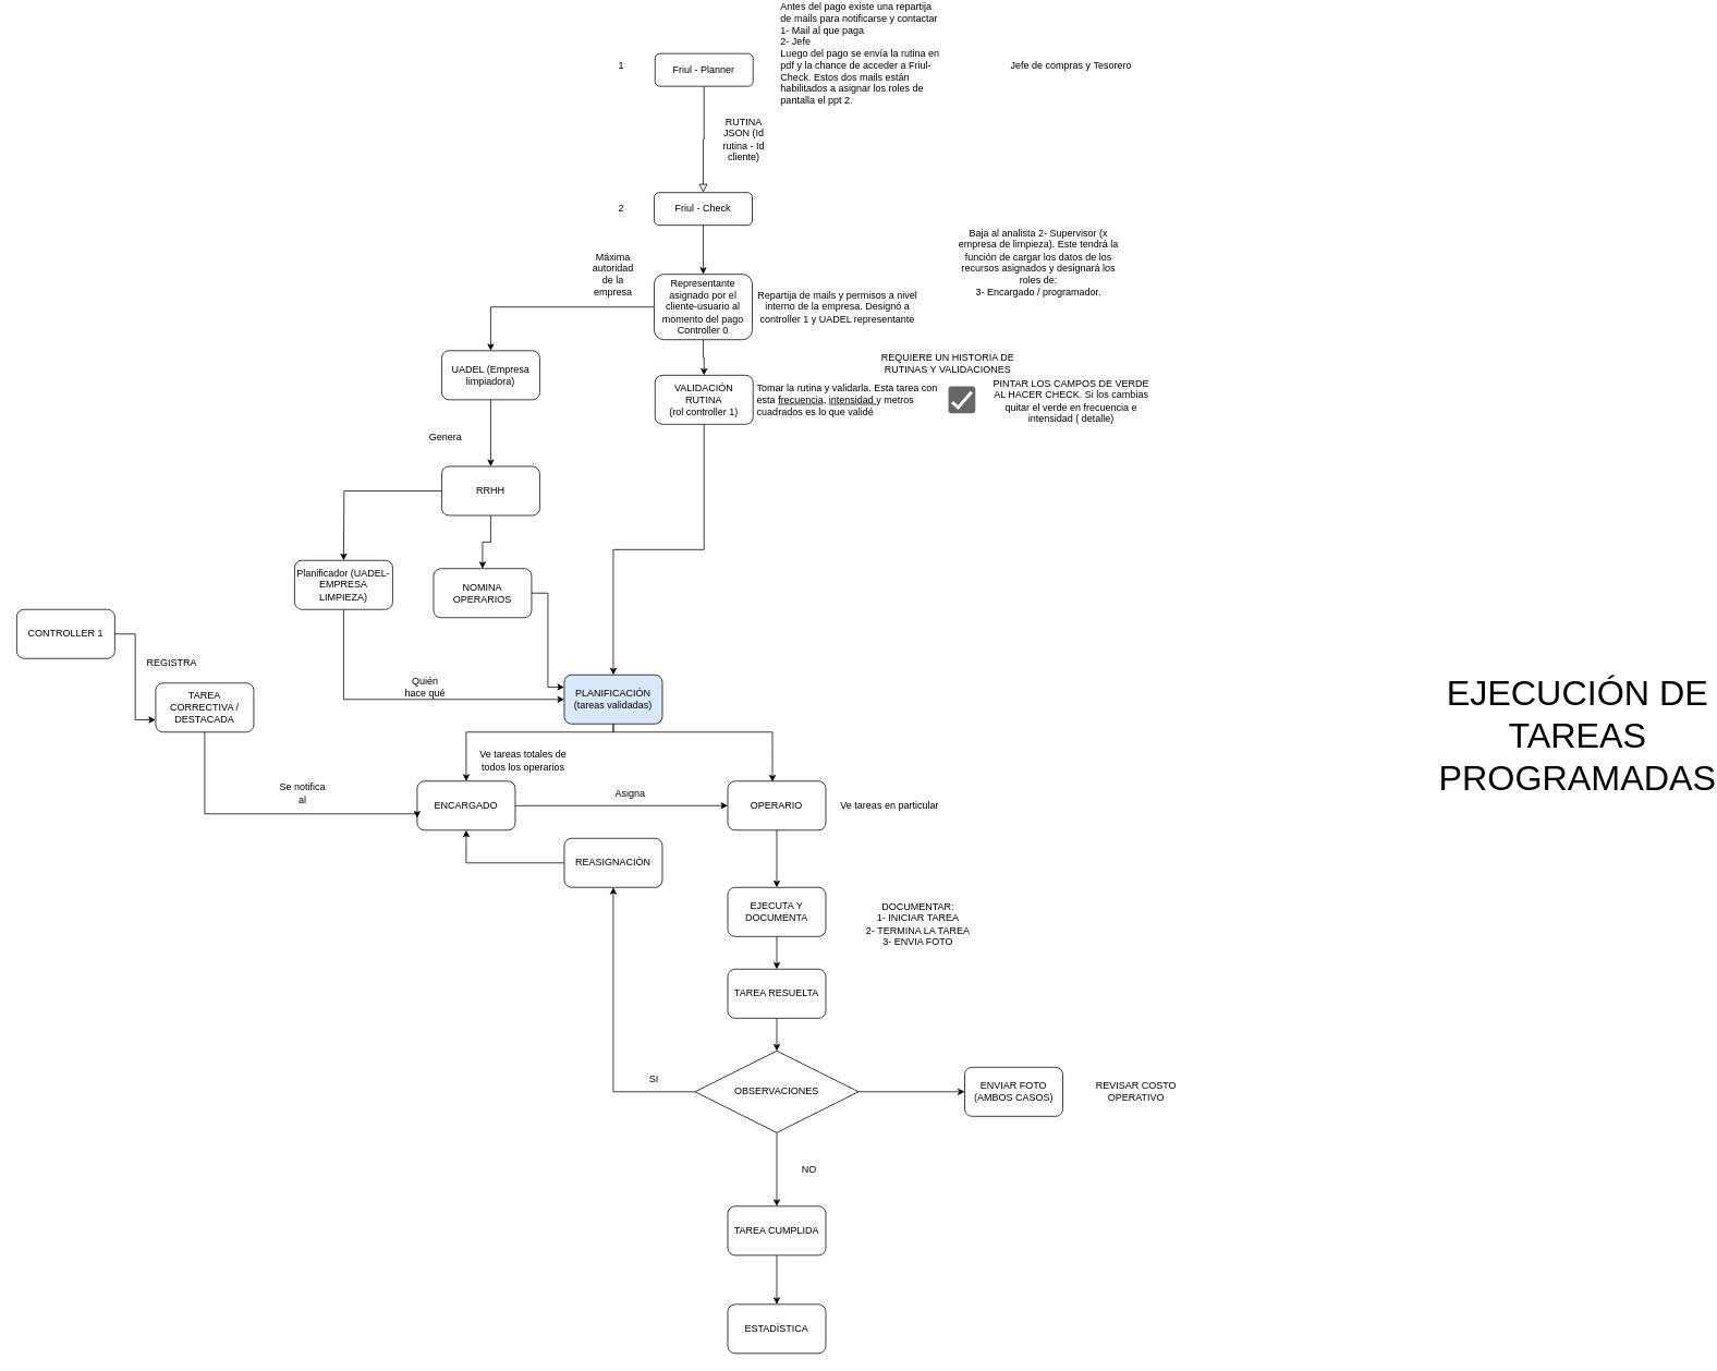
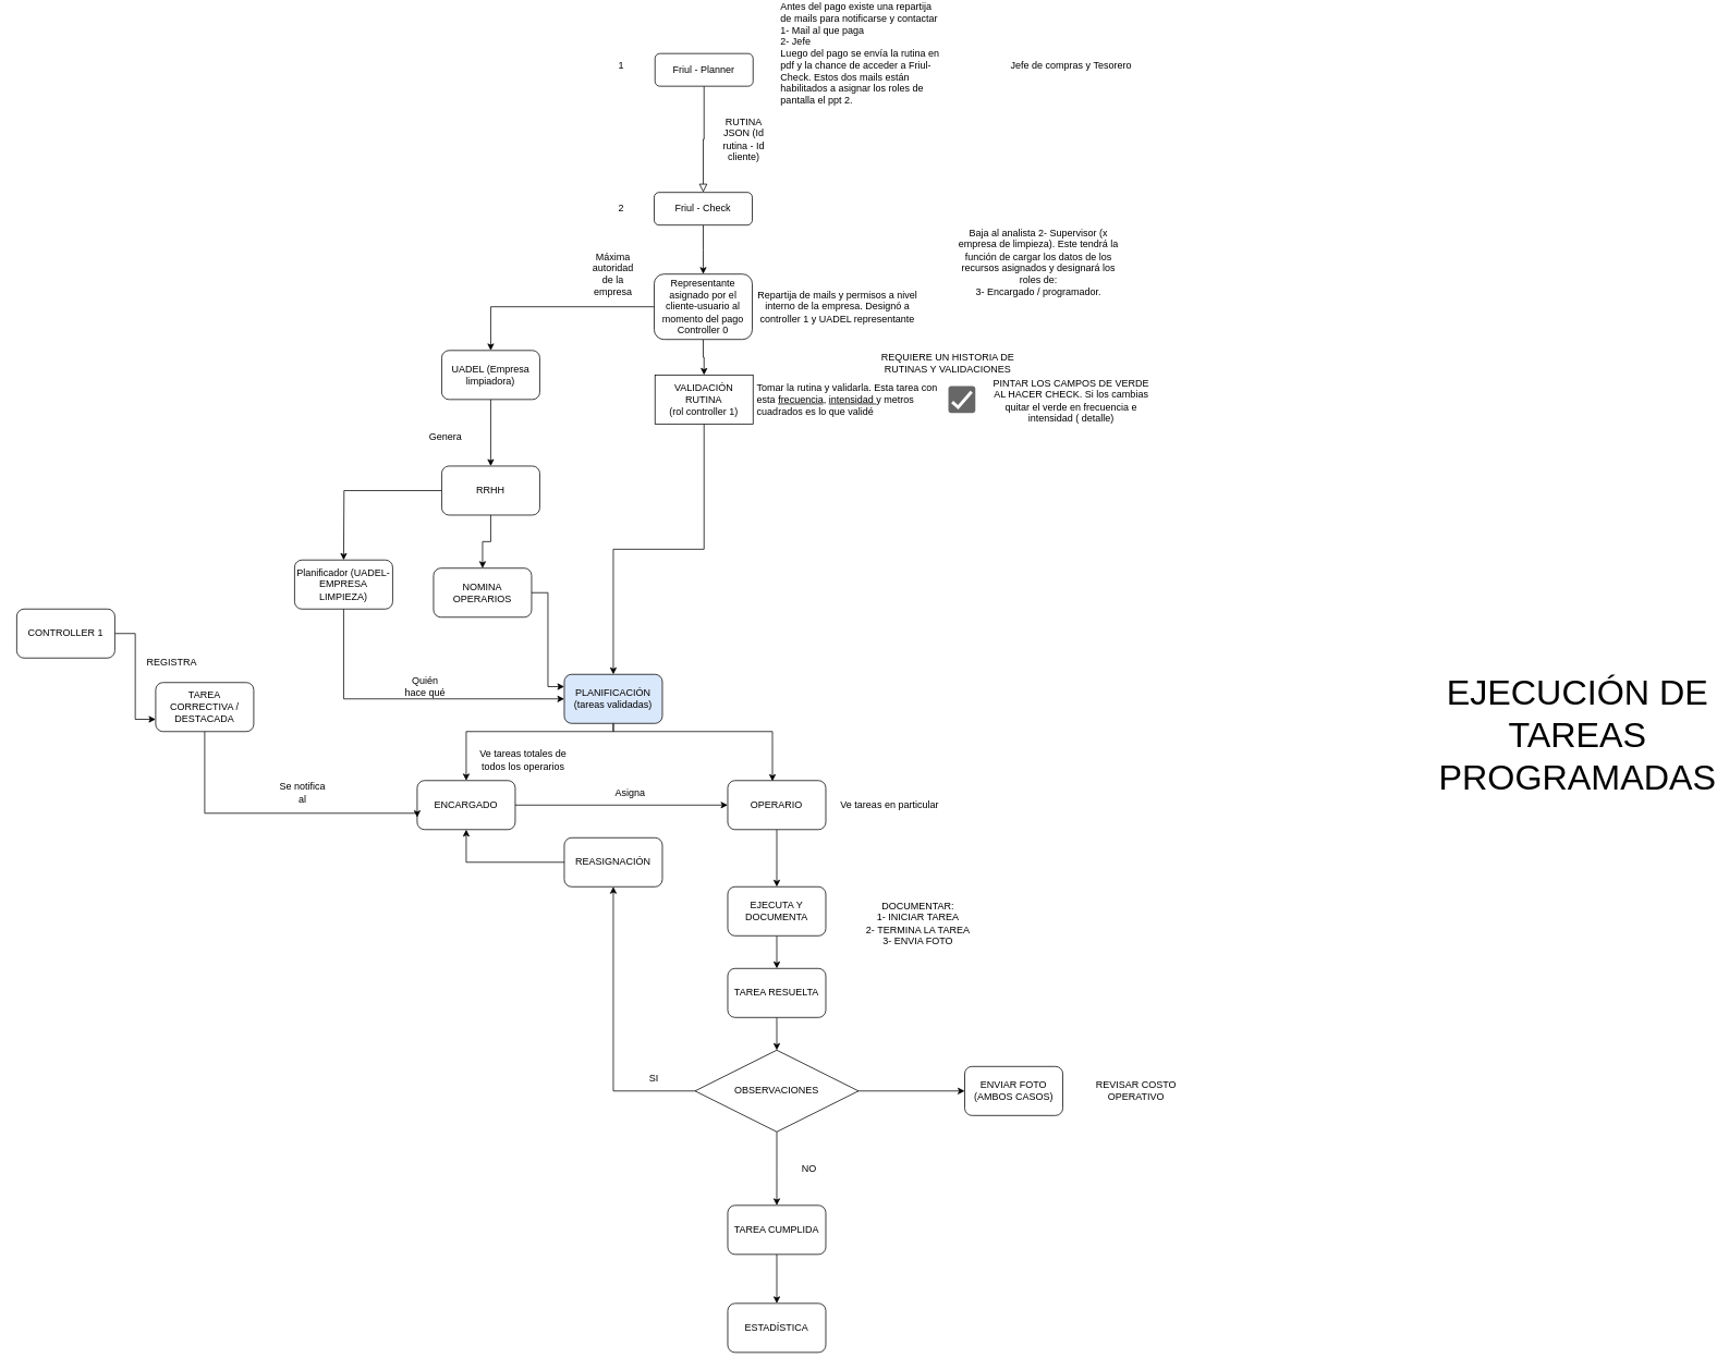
  <mxCell id="0" />
  <mxCell id="1" parent="0" />
  <mxCell id="2" value="" style="rounded=0;html=1;jettySize=auto;orthogonalLoop=1;fontSize=11;endArrow=block;endFill=0;endSize=8;strokeWidth=1;shadow=0;labelBackgroundColor=none;edgeStyle=orthogonalEdgeStyle;" parent="1" source="3" target="5" edge="1"><mxGeometry relative="1" as="geometry"><mxPoint x="860" y="150" as="targetPoint" /></mxGeometry></mxCell>
  <mxCell id="3" value="Friul - Planner" style="rounded=1;whiteSpace=wrap;html=1;fontSize=12;glass=0;strokeWidth=1;shadow=0;" parent="1" vertex="1"><mxGeometry x="801" y="60" width="120" height="40" as="geometry" /></mxCell>
  <mxCell id="4" style="edgeStyle=orthogonalEdgeStyle;rounded=0;orthogonalLoop=1;jettySize=auto;html=1;" parent="1" source="5" edge="1"><mxGeometry relative="1" as="geometry"><mxPoint x="860" y="330" as="targetPoint" /></mxGeometry></mxCell>
  <mxCell id="5" value="Friul - Check" style="rounded=1;whiteSpace=wrap;html=1;fontSize=12;glass=0;strokeWidth=1;shadow=0;" parent="1" vertex="1"><mxGeometry x="800" y="230" width="120" height="40" as="geometry" /></mxCell>
  <mxCell id="6" style="edgeStyle=orthogonalEdgeStyle;rounded=0;orthogonalLoop=1;jettySize=auto;html=1;entryX=0;entryY=0.25;entryDx=0;entryDy=0;" parent="1" source="7" target="12" edge="1"><mxGeometry relative="1" as="geometry" /></mxCell>
  <mxCell id="7" value="NOMINA OPERARIOS" style="rounded=1;whiteSpace=wrap;html=1;" parent="1" vertex="1"><mxGeometry x="530" y="690" width="120" height="60" as="geometry" /></mxCell>
  <mxCell id="8" style="edgeStyle=orthogonalEdgeStyle;rounded=0;orthogonalLoop=1;jettySize=auto;html=1;" parent="1" source="9" target="12" edge="1"><mxGeometry relative="1" as="geometry"><mxPoint x="861" y="580" as="targetPoint" /></mxGeometry></mxCell>
- <mxCell id="9" value="VALIDACIÓN RUTINA&lt;div&gt;(rol controller 1)&lt;/div&gt;" style="rounded=1;whiteSpace=wrap;html=1;" parent="1" vertex="1"><mxGeometry x="801" y="453.5" width="120" height="60" as="geometry" /></mxCell>
+ <mxCell id="9" value="VALIDACIÓN RUTINA&lt;div&gt;(rol controller 1)&lt;/div&gt;" style="whiteSpace=wrap;html=1;rounded=0;" parent="1" vertex="1"><mxGeometry x="801" y="453.5" width="120" height="60" as="geometry" /></mxCell>
  <mxCell id="10" value="RUTINA JSON (Id rutina - Id cliente)" style="text;html=1;align=center;verticalAlign=middle;whiteSpace=wrap;rounded=0;" parent="1" vertex="1"><mxGeometry x="880" y="150" width="60" height="30" as="geometry" /></mxCell>
  <mxCell id="11" style="edgeStyle=orthogonalEdgeStyle;rounded=0;orthogonalLoop=1;jettySize=auto;html=1;" edge="1" parent="1" source="12" target="36"><mxGeometry relative="1" as="geometry"><Array as="points"><mxPoint x="750" y="890" /><mxPoint x="570" y="890" /></Array></mxGeometry></mxCell>
  <mxCell id="12" value="PLANIFICACIÓN (tareas validadas)" style="rounded=1;whiteSpace=wrap;html=1;fillColor=#dae8fc;" parent="1" vertex="1"><mxGeometry x="690" y="820" width="120" height="60" as="geometry" /></mxCell>
  <mxCell id="13" value="Tomar la rutina y validarla. Esta tarea con esta &lt;u&gt;frecuencia&lt;/u&gt;, &lt;u&gt;intensidad &lt;/u&gt;y metros cuadrados es lo que validé&amp;nbsp;" style="text;html=1;align=left;verticalAlign=middle;whiteSpace=wrap;rounded=0;" parent="1" vertex="1"><mxGeometry x="924" y="451" width="230" height="65" as="geometry" /></mxCell>
  <mxCell id="14" value="" style="dashed=0;labelPosition=right;align=left;shape=mxgraph.gmdl.checkbox;strokeColor=none;fillColor=#676767;strokeWidth=2;aspect=fixed;sketch=0;html=1;" parent="1" vertex="1"><mxGeometry x="1160" y="467" width="33" height="33" as="geometry" /></mxCell>
  <mxCell id="15" value="REQUIERE UN HISTORIA DE RUTINAS Y VALIDACIONES" style="text;html=1;align=center;verticalAlign=middle;whiteSpace=wrap;rounded=0;" parent="1" vertex="1"><mxGeometry x="1059" y="423.5" width="201" height="30" as="geometry" /></mxCell>
  <mxCell id="16" value="PINTAR LOS CAMPOS DE VERDE AL HACER CHECK. Si los cambias quitar el verde en frecuencia e intensidad ( detalle)" style="text;html=1;align=center;verticalAlign=middle;whiteSpace=wrap;rounded=0;" parent="1" vertex="1"><mxGeometry x="1210" y="470" width="201" height="30" as="geometry" /></mxCell>
  <mxCell id="17" value="Máxima autoridad de la empresa" style="text;html=1;align=center;verticalAlign=middle;whiteSpace=wrap;rounded=0;" parent="1" vertex="1"><mxGeometry x="720" y="315" width="60" height="30" as="geometry" /></mxCell>
  <mxCell id="18" style="edgeStyle=orthogonalEdgeStyle;rounded=0;orthogonalLoop=1;jettySize=auto;html=1;entryX=0.5;entryY=0;entryDx=0;entryDy=0;" parent="1" source="20" target="9" edge="1"><mxGeometry relative="1" as="geometry" /></mxCell>
  <mxCell id="19" style="edgeStyle=orthogonalEdgeStyle;rounded=0;orthogonalLoop=1;jettySize=auto;html=1;" parent="1" source="20" target="32" edge="1"><mxGeometry relative="1" as="geometry" /></mxCell>
  <mxCell id="20" value="Representante asignado por el cliente-usuario al momento del pago&lt;div&gt;Controller 0&lt;/div&gt;" style="rounded=1;whiteSpace=wrap;html=1;" parent="1" vertex="1"><mxGeometry x="800" y="330" width="120" height="80" as="geometry" /></mxCell>
  <mxCell id="21" value="Repartija de mails y permisos a nivel interno de la empresa. Designó a controller 1 y UADEL representante" style="text;html=1;align=center;verticalAlign=middle;whiteSpace=wrap;rounded=0;" parent="1" vertex="1"><mxGeometry x="924" y="355" width="201" height="30" as="geometry" /></mxCell>
  <mxCell id="22" value="Antes del pago existe una repartija de mails para notificarse y contactar&lt;div&gt;1- Mail al que paga&lt;/div&gt;&lt;div&gt;2- Jefe&lt;/div&gt;&lt;div&gt;Luego del pago se envía la rutina en pdf y la chance de acceder a Friul-Check. Estos dos mails están habilitados a asignar los roles de pantalla el ppt 2.&lt;/div&gt;" style="text;html=1;align=left;verticalAlign=middle;whiteSpace=wrap;rounded=0;" parent="1" vertex="1"><mxGeometry x="953" y="20" width="201" height="80" as="geometry" /></mxCell>
  <mxCell id="23" value="Jefe de compras y Tesorero" style="text;html=1;align=center;verticalAlign=middle;whiteSpace=wrap;rounded=0;" parent="1" vertex="1"><mxGeometry x="1210" y="60" width="201" height="30" as="geometry" /></mxCell>
  <mxCell id="24" value="Baja al analista&amp;nbsp;&lt;span style=&quot;background-color: initial;&quot;&gt;2- Supervisor (x empresa de limpieza). Este tendrá la función de cargar los datos de los recursos asignados y designará los roles de:&lt;/span&gt;&lt;div&gt;3- Encargado / programador.&lt;/div&gt;&lt;div&gt;&lt;br&gt;&lt;/div&gt;&lt;div&gt;&lt;br&gt;&lt;/div&gt;" style="text;html=1;align=center;verticalAlign=middle;whiteSpace=wrap;rounded=0;" parent="1" vertex="1"><mxGeometry x="1170" y="315" width="201" height="30" as="geometry" /></mxCell>
  <mxCell id="25" style="edgeStyle=orthogonalEdgeStyle;rounded=0;orthogonalLoop=1;jettySize=auto;html=1;entryX=0.5;entryY=0;entryDx=0;entryDy=0;" parent="1" source="27" target="7" edge="1"><mxGeometry relative="1" as="geometry" /></mxCell>
  <mxCell id="26" style="edgeStyle=orthogonalEdgeStyle;rounded=0;orthogonalLoop=1;jettySize=auto;html=1;" parent="1" source="27" edge="1"><mxGeometry relative="1" as="geometry"><mxPoint x="420" y="680" as="targetPoint" /></mxGeometry></mxCell>
  <mxCell id="27" value="RRHH" style="rounded=1;whiteSpace=wrap;html=1;" parent="1" vertex="1"><mxGeometry x="540" y="565" width="120" height="60" as="geometry" /></mxCell>
  <mxCell id="28" value="Genera" style="text;html=1;align=center;verticalAlign=middle;whiteSpace=wrap;rounded=0;" parent="1" vertex="1"><mxGeometry x="515" y="513.5" width="60" height="30" as="geometry" /></mxCell>
  <mxCell id="29" value="1" style="text;html=1;align=center;verticalAlign=middle;whiteSpace=wrap;rounded=0;" parent="1" vertex="1"><mxGeometry x="730" y="60" width="60" height="30" as="geometry" /></mxCell>
  <mxCell id="30" value="2" style="text;html=1;align=center;verticalAlign=middle;whiteSpace=wrap;rounded=0;" parent="1" vertex="1"><mxGeometry x="730" y="235" width="60" height="30" as="geometry" /></mxCell>
  <mxCell id="31" style="edgeStyle=orthogonalEdgeStyle;rounded=0;orthogonalLoop=1;jettySize=auto;html=1;entryX=0.5;entryY=0;entryDx=0;entryDy=0;" parent="1" source="32" target="27" edge="1"><mxGeometry relative="1" as="geometry" /></mxCell>
  <mxCell id="32" value="UADEL (Empresa limpiadora)" style="rounded=1;whiteSpace=wrap;html=1;" parent="1" vertex="1"><mxGeometry x="540" y="423.5" width="120" height="60" as="geometry" /></mxCell>
  <mxCell id="33" style="edgeStyle=orthogonalEdgeStyle;rounded=0;orthogonalLoop=1;jettySize=auto;html=1;" parent="1" source="34" target="12" edge="1"><mxGeometry relative="1" as="geometry"><Array as="points"><mxPoint x="420" y="850" /></Array></mxGeometry></mxCell>
  <mxCell id="34" value="Planificador (UADEL-EMPRESA LIMPIEZA)" style="rounded=1;whiteSpace=wrap;html=1;" parent="1" vertex="1"><mxGeometry x="360" y="680" width="120" height="60" as="geometry" /></mxCell>
  <mxCell id="35" value="Quién hace qué" style="text;html=1;align=center;verticalAlign=middle;whiteSpace=wrap;rounded=0;" vertex="1" parent="1"><mxGeometry x="490" y="820" width="60" height="30" as="geometry" /></mxCell>
  <mxCell id="36" value="ENCARGADO" style="rounded=1;whiteSpace=wrap;html=1;" vertex="1" parent="1"><mxGeometry x="510" y="950" width="120" height="60" as="geometry" /></mxCell>
  <mxCell id="37" value="Ve tareas totales de todos los operarios" style="text;html=1;align=center;verticalAlign=middle;whiteSpace=wrap;rounded=0;" vertex="1" parent="1"><mxGeometry x="570" y="910" width="140" height="30" as="geometry" /></mxCell>
  <mxCell id="38" style="edgeStyle=orthogonalEdgeStyle;rounded=0;orthogonalLoop=1;jettySize=auto;html=1;" edge="1" parent="1" source="39"><mxGeometry relative="1" as="geometry"><mxPoint x="950" y="1080" as="targetPoint" /></mxGeometry></mxCell>
  <mxCell id="39" value="OPERARIO" style="rounded=1;whiteSpace=wrap;html=1;" vertex="1" parent="1"><mxGeometry x="890" y="950" width="120" height="60" as="geometry" /></mxCell>
  <mxCell id="40" style="edgeStyle=orthogonalEdgeStyle;rounded=0;orthogonalLoop=1;jettySize=auto;html=1;entryX=0.456;entryY=0.014;entryDx=0;entryDy=0;entryPerimeter=0;" edge="1" parent="1" source="12" target="39"><mxGeometry relative="1" as="geometry"><Array as="points"><mxPoint x="750" y="890" /><mxPoint x="945" y="890" /></Array></mxGeometry></mxCell>
  <mxCell id="41" value="Ve tareas en particular&amp;nbsp;" style="text;html=1;align=center;verticalAlign=middle;whiteSpace=wrap;rounded=0;" vertex="1" parent="1"><mxGeometry x="1020" y="965" width="140" height="30" as="geometry" /></mxCell>
  <mxCell id="42" style="edgeStyle=orthogonalEdgeStyle;rounded=0;orthogonalLoop=1;jettySize=auto;html=1;" edge="1" parent="1" source="43" target="46"><mxGeometry relative="1" as="geometry" /></mxCell>
  <mxCell id="43" value="EJECUTA Y DOCUMENTA" style="rounded=1;whiteSpace=wrap;html=1;" vertex="1" parent="1"><mxGeometry x="890" y="1080" width="120" height="60" as="geometry" /></mxCell>
  <mxCell id="44" value="DOCUMENTAR:&lt;div&gt;1- INICIAR TAREA&lt;/div&gt;&lt;div&gt;2- TERMINA LA TAREA&lt;/div&gt;&lt;div&gt;3- ENVIA FOTO&lt;/div&gt;" style="text;html=1;align=center;verticalAlign=middle;whiteSpace=wrap;rounded=0;" vertex="1" parent="1"><mxGeometry x="1053" y="1080" width="140" height="90" as="geometry" /></mxCell>
  <mxCell id="45" style="edgeStyle=orthogonalEdgeStyle;rounded=0;orthogonalLoop=1;jettySize=auto;html=1;" edge="1" parent="1" source="46" target="50"><mxGeometry relative="1" as="geometry" /></mxCell>
  <mxCell id="46" value="TAREA RESUELTA" style="rounded=1;whiteSpace=wrap;html=1;" vertex="1" parent="1"><mxGeometry x="890" y="1180" width="120" height="60" as="geometry" /></mxCell>
  <mxCell id="47" style="edgeStyle=orthogonalEdgeStyle;rounded=0;orthogonalLoop=1;jettySize=auto;html=1;" edge="1" parent="1" source="50" target="51"><mxGeometry relative="1" as="geometry"><mxPoint x="950" y="1450" as="targetPoint" /></mxGeometry></mxCell>
  <mxCell id="48" style="edgeStyle=orthogonalEdgeStyle;rounded=0;orthogonalLoop=1;jettySize=auto;html=1;" edge="1" parent="1" source="50" target="55"><mxGeometry relative="1" as="geometry" /></mxCell>
  <mxCell id="49" style="edgeStyle=orthogonalEdgeStyle;rounded=0;orthogonalLoop=1;jettySize=auto;html=1;" edge="1" parent="1" source="50"><mxGeometry relative="1" as="geometry"><mxPoint x="950" y="1470" as="targetPoint" /></mxGeometry></mxCell>
  <mxCell id="50" value="OBSERVACIONES" style="rhombus;whiteSpace=wrap;html=1;" vertex="1" parent="1"><mxGeometry x="850" y="1280" width="200" height="100" as="geometry" /></mxCell>
  <mxCell id="51" value="ENVIAR FOTO (AMBOS CASOS)" style="rounded=1;whiteSpace=wrap;html=1;" vertex="1" parent="1"><mxGeometry x="1180" y="1300" width="120" height="60" as="geometry" /></mxCell>
  <mxCell id="52" value="REVISAR COSTO OPERATIVO" style="text;html=1;align=center;verticalAlign=middle;whiteSpace=wrap;rounded=0;" vertex="1" parent="1"><mxGeometry x="1320" y="1285" width="140" height="90" as="geometry" /></mxCell>
  <mxCell id="53" value="SI" style="text;html=1;align=center;verticalAlign=middle;whiteSpace=wrap;rounded=0;" vertex="1" parent="1"><mxGeometry x="770" y="1300" width="60" height="30" as="geometry" /></mxCell>
  <mxCell id="54" style="edgeStyle=orthogonalEdgeStyle;rounded=0;orthogonalLoop=1;jettySize=auto;html=1;entryX=0.5;entryY=1;entryDx=0;entryDy=0;" edge="1" parent="1" source="55" target="36"><mxGeometry relative="1" as="geometry" /></mxCell>
  <mxCell id="55" value="REASIGNACIÓN" style="rounded=1;whiteSpace=wrap;html=1;" vertex="1" parent="1"><mxGeometry x="690" y="1020" width="120" height="60" as="geometry" /></mxCell>
  <mxCell id="56" style="edgeStyle=orthogonalEdgeStyle;rounded=0;orthogonalLoop=1;jettySize=auto;html=1;entryX=0;entryY=0.5;entryDx=0;entryDy=0;exitX=1;exitY=0.5;exitDx=0;exitDy=0;" edge="1" parent="1" source="36" target="39"><mxGeometry relative="1" as="geometry"><mxPoint x="820" y="990" as="sourcePoint" /></mxGeometry></mxCell>
  <mxCell id="57" value="NO" style="text;html=1;align=center;verticalAlign=middle;whiteSpace=wrap;rounded=0;" vertex="1" parent="1"><mxGeometry x="960" y="1410" width="60" height="30" as="geometry" /></mxCell>
  <mxCell id="58" style="edgeStyle=orthogonalEdgeStyle;rounded=0;orthogonalLoop=1;jettySize=auto;html=1;entryX=0.5;entryY=0;entryDx=0;entryDy=0;" edge="1" parent="1" source="59" target="60"><mxGeometry relative="1" as="geometry" /></mxCell>
  <mxCell id="59" value="TAREA CUMPLIDA" style="rounded=1;whiteSpace=wrap;html=1;" vertex="1" parent="1"><mxGeometry x="890" y="1470" width="120" height="60" as="geometry" /></mxCell>
  <mxCell id="60" value="ESTADÍSTICA" style="rounded=1;whiteSpace=wrap;html=1;" vertex="1" parent="1"><mxGeometry x="890" y="1590" width="120" height="60" as="geometry" /></mxCell>
  <mxCell id="61" value="EJECUCIÓN DE TAREAS PROGRAMADAS" style="text;html=1;align=center;verticalAlign=middle;whiteSpace=wrap;rounded=0;fontSize=43;" vertex="1" parent="1"><mxGeometry x="1900" y="880" width="60" height="30" as="geometry" /></mxCell>
  <mxCell id="62" style="edgeStyle=orthogonalEdgeStyle;rounded=0;orthogonalLoop=1;jettySize=auto;html=1;entryX=0;entryY=0.75;entryDx=0;entryDy=0;" edge="1" parent="1" source="63" target="36"><mxGeometry relative="1" as="geometry"><Array as="points"><mxPoint x="250" y="990" /><mxPoint x="510" y="990" /></Array></mxGeometry></mxCell>
  <mxCell id="63" value="TAREA CORRECTIVA / DESTACADA" style="rounded=1;whiteSpace=wrap;html=1;" vertex="1" parent="1"><mxGeometry x="190" y="830" width="120" height="60" as="geometry" /></mxCell>
  <mxCell id="64" style="edgeStyle=orthogonalEdgeStyle;rounded=0;orthogonalLoop=1;jettySize=auto;html=1;entryX=0;entryY=0.75;entryDx=0;entryDy=0;" edge="1" parent="1" source="65" target="63"><mxGeometry relative="1" as="geometry" /></mxCell>
  <mxCell id="65" value="CONTROLLER 1" style="rounded=1;whiteSpace=wrap;html=1;" vertex="1" parent="1"><mxGeometry x="20" y="740" width="120" height="60" as="geometry" /></mxCell>
  <mxCell id="66" value="REGISTRA" style="text;html=1;align=center;verticalAlign=middle;whiteSpace=wrap;rounded=0;" vertex="1" parent="1"><mxGeometry x="180" y="790" width="60" height="30" as="geometry" /></mxCell>
  <mxCell id="67" value="Se notifica al" style="text;html=1;align=center;verticalAlign=middle;whiteSpace=wrap;rounded=0;" vertex="1" parent="1"><mxGeometry x="340" y="950" width="60" height="30" as="geometry" /></mxCell>
  <mxCell id="68" value="Asigna" style="text;html=1;align=center;verticalAlign=middle;whiteSpace=wrap;rounded=0;" vertex="1" parent="1"><mxGeometry x="741" y="950" width="60" height="30" as="geometry" /></mxCell>
